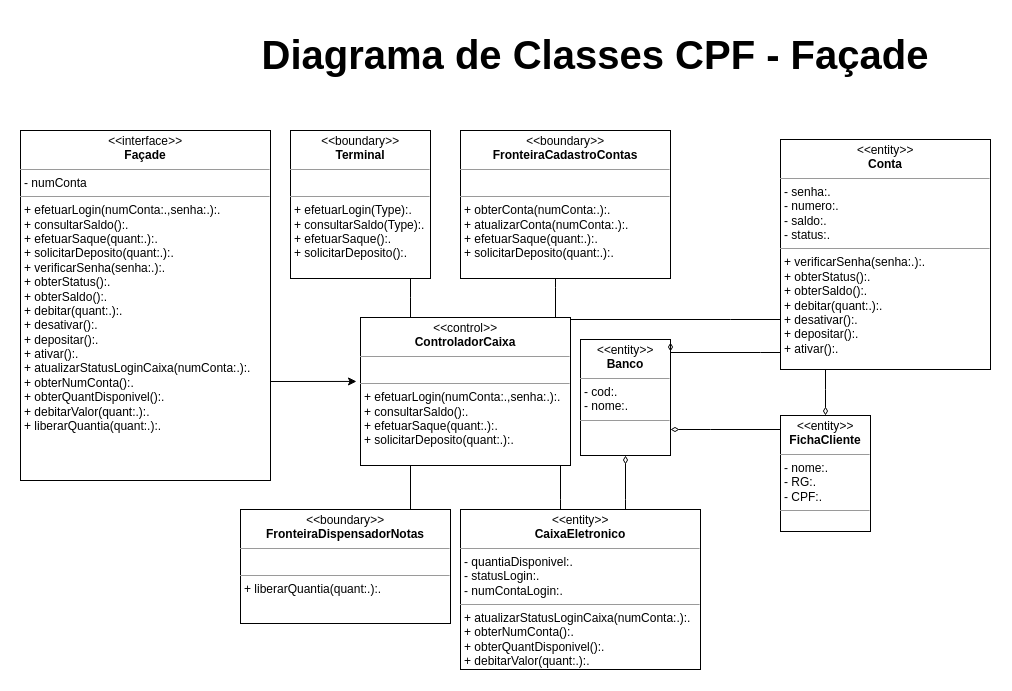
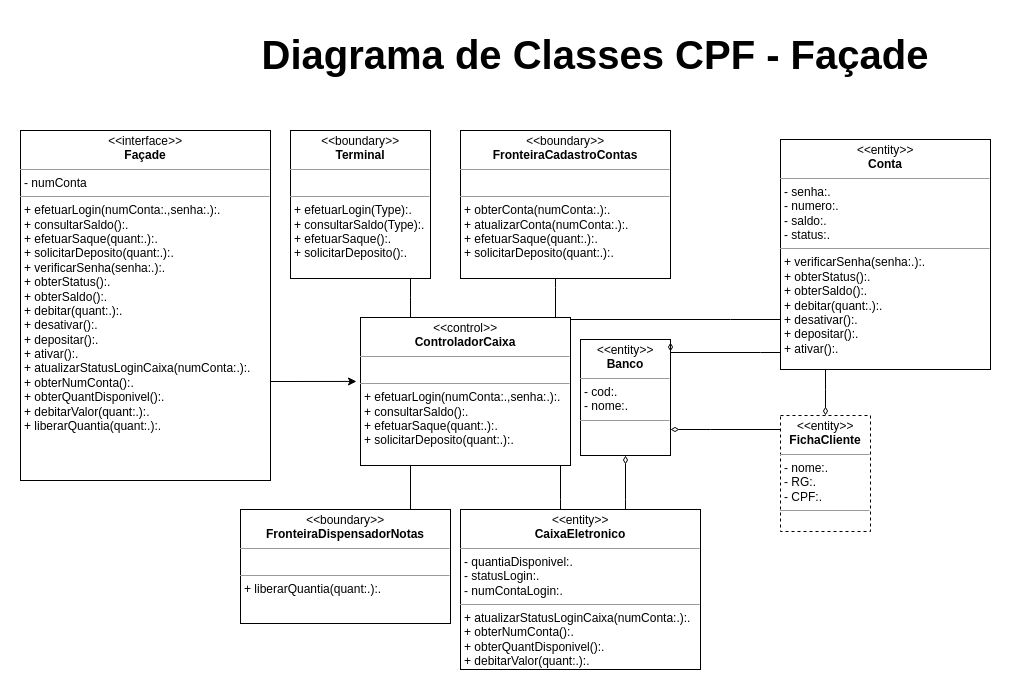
  <mxCell id="0" />
  <mxCell id="1" parent="0" />
  <mxCell id="2" value="" style="edgeStyle=orthogonalEdgeStyle;rounded=0;orthogonalLoop=1;jettySize=auto;html=1;endArrow=none;endFill=0;" parent="1" source="3" target="8" edge="1"><mxGeometry relative="1" as="geometry"><Array as="points"><mxPoint x="410" y="297" /><mxPoint x="410" y="297" /></Array></mxGeometry></mxCell>
  <mxCell id="3" value="&lt;p style=&quot;margin:0px;margin-top:4px;text-align:center;&quot;&gt;&lt;i&gt;&amp;lt;&amp;lt;&lt;/i&gt;boundary&lt;i&gt;&amp;gt;&amp;gt;&lt;/i&gt;&lt;br&gt;&lt;b&gt;Terminal&lt;/b&gt;&lt;/p&gt;&lt;hr size=&quot;1&quot;&gt;&lt;p style=&quot;margin:0px;margin-left:4px;&quot;&gt;&lt;br&gt;&lt;/p&gt;&lt;hr size=&quot;1&quot;&gt;&lt;p style=&quot;margin:0px;margin-left:4px;&quot;&gt;+ efetuarLogin(Type):.&lt;br&gt;+ consultarSaldo(Type):.&lt;/p&gt;&lt;p style=&quot;margin:0px;margin-left:4px;&quot;&gt;+ efetuarSaque():.&lt;/p&gt;&lt;p style=&quot;margin:0px;margin-left:4px;&quot;&gt;+ solicitarDeposito():.&lt;/p&gt;" style="verticalAlign=top;align=left;overflow=fill;fontSize=12;fontFamily=Helvetica;html=1;" parent="1" vertex="1"><mxGeometry x="290" y="130" width="140" height="148" as="geometry" /></mxCell>
  <mxCell id="4" value="" style="edgeStyle=orthogonalEdgeStyle;rounded=0;orthogonalLoop=1;jettySize=auto;html=1;endArrow=none;endFill=0;" parent="1" source="8" target="9" edge="1"><mxGeometry relative="1" as="geometry"><Array as="points"><mxPoint x="555" y="287" /><mxPoint x="555" y="287" /></Array></mxGeometry></mxCell>
  <mxCell id="5" value="" style="edgeStyle=orthogonalEdgeStyle;rounded=0;orthogonalLoop=1;jettySize=auto;html=1;endArrow=none;endFill=0;" parent="1" target="10" edge="1"><mxGeometry relative="1" as="geometry"><mxPoint x="385" y="465" as="sourcePoint" /><Array as="points"><mxPoint x="410" y="465" /></Array></mxGeometry></mxCell>
  <mxCell id="6" value="" style="edgeStyle=orthogonalEdgeStyle;rounded=0;orthogonalLoop=1;jettySize=auto;html=1;endArrow=none;endFill=0;" parent="1" source="8" target="12" edge="1"><mxGeometry relative="1" as="geometry"><Array as="points"><mxPoint x="560" y="499" /><mxPoint x="560" y="499" /></Array></mxGeometry></mxCell>
  <mxCell id="7" value="" style="edgeStyle=orthogonalEdgeStyle;rounded=0;orthogonalLoop=1;jettySize=auto;html=1;endArrow=none;endFill=0;" parent="1" source="8" target="16" edge="1"><mxGeometry relative="1" as="geometry"><Array as="points"><mxPoint x="730" y="319" /><mxPoint x="730" y="319" /></Array></mxGeometry></mxCell>
  <mxCell id="8" value="&lt;p style=&quot;margin:0px;margin-top:4px;text-align:center;&quot;&gt;&lt;i&gt;&amp;lt;&amp;lt;&lt;/i&gt;control&lt;i&gt;&amp;gt;&amp;gt;&lt;/i&gt;&lt;br&gt;&lt;b&gt;ControladorCaixa&lt;/b&gt;&lt;/p&gt;&lt;hr size=&quot;1&quot;&gt;&lt;p style=&quot;margin:0px;margin-left:4px;&quot;&gt;&lt;br&gt;&lt;/p&gt;&lt;hr size=&quot;1&quot;&gt;&lt;p style=&quot;margin:0px;margin-left:4px;&quot;&gt;+ efetuarLogin(numConta:.,senha:.):.&lt;br&gt;+ consultarSaldo():.&lt;/p&gt;&lt;p style=&quot;margin:0px;margin-left:4px;&quot;&gt;+ efetuarSaque(quant:.):.&lt;/p&gt;&lt;p style=&quot;margin:0px;margin-left:4px;&quot;&gt;+ solicitarDeposito(quant:.):.&lt;/p&gt;" style="verticalAlign=top;align=left;overflow=fill;fontSize=12;fontFamily=Helvetica;html=1;" parent="1" vertex="1"><mxGeometry x="360" y="317" width="210" height="148" as="geometry" /></mxCell>
  <mxCell id="9" value="&lt;p style=&quot;margin:0px;margin-top:4px;text-align:center;&quot;&gt;&lt;i&gt;&amp;lt;&amp;lt;&lt;/i&gt;boundary&lt;i&gt;&amp;gt;&amp;gt;&lt;/i&gt;&lt;br&gt;&lt;b&gt;FronteiraCadastroContas&lt;/b&gt;&lt;/p&gt;&lt;hr size=&quot;1&quot;&gt;&lt;p style=&quot;margin:0px;margin-left:4px;&quot;&gt;&lt;br&gt;&lt;/p&gt;&lt;hr size=&quot;1&quot;&gt;&lt;p style=&quot;margin:0px;margin-left:4px;&quot;&gt;+ obterConta(numConta:.):.&lt;br&gt;+ atualizarConta(numConta:.):.&lt;/p&gt;&lt;p style=&quot;margin:0px;margin-left:4px;&quot;&gt;+ efetuarSaque(quant:.):.&lt;/p&gt;&lt;p style=&quot;margin:0px;margin-left:4px;&quot;&gt;+ solicitarDeposito(quant:.):.&lt;/p&gt;" style="verticalAlign=top;align=left;overflow=fill;fontSize=12;fontFamily=Helvetica;html=1;" parent="1" vertex="1"><mxGeometry x="460" y="130" width="210" height="148" as="geometry" /></mxCell>
  <mxCell id="10" value="&lt;p style=&quot;margin:0px;margin-top:4px;text-align:center;&quot;&gt;&lt;i&gt;&amp;lt;&amp;lt;&lt;/i&gt;boundary&lt;i&gt;&amp;gt;&amp;gt;&lt;/i&gt;&lt;br&gt;&lt;b&gt;FronteiraDispensadorNotas&lt;/b&gt;&lt;/p&gt;&lt;hr size=&quot;1&quot;&gt;&lt;p style=&quot;margin:0px;margin-left:4px;&quot;&gt;&lt;br&gt;&lt;/p&gt;&lt;hr size=&quot;1&quot;&gt;&lt;p style=&quot;margin:0px;margin-left:4px;&quot;&gt;+ liberarQuantia(quant:.):.&lt;br&gt;&lt;/p&gt;" style="verticalAlign=top;align=left;overflow=fill;fontSize=12;fontFamily=Helvetica;html=1;" parent="1" vertex="1"><mxGeometry x="240" y="509" width="210" height="114" as="geometry" /></mxCell>
  <mxCell id="11" value="" style="edgeStyle=orthogonalEdgeStyle;rounded=0;orthogonalLoop=1;jettySize=auto;html=1;endArrow=diamondThin;endFill=0;" parent="1" source="12" target="13" edge="1"><mxGeometry relative="1" as="geometry"><Array as="points"><mxPoint x="625" y="499" /><mxPoint x="625" y="499" /></Array></mxGeometry></mxCell>
  <mxCell id="12" value="&lt;p style=&quot;margin:0px;margin-top:4px;text-align:center;&quot;&gt;&lt;i&gt;&amp;lt;&amp;lt;&lt;/i&gt;entity&lt;i&gt;&amp;gt;&amp;gt;&lt;/i&gt;&lt;br&gt;&lt;b&gt;CaixaEletronico&lt;/b&gt;&lt;/p&gt;&lt;hr size=&quot;1&quot;&gt;&lt;p style=&quot;margin:0px;margin-left:4px;&quot;&gt;- quantiaDisponivel:.&lt;/p&gt;&lt;p style=&quot;margin:0px;margin-left:4px;&quot;&gt;- statusLogin:.&lt;/p&gt;&lt;p style=&quot;margin:0px;margin-left:4px;&quot;&gt;- numContaLogin:.&lt;/p&gt;&lt;hr size=&quot;1&quot;&gt;&lt;p style=&quot;margin:0px;margin-left:4px;&quot;&gt;+ atualizarStatusLoginCaixa(numConta:.):.&lt;br&gt;+ obterNumConta():.&lt;/p&gt;&lt;p style=&quot;margin:0px;margin-left:4px;&quot;&gt;+ obterQuantDisponivel():.&lt;/p&gt;&lt;p style=&quot;margin:0px;margin-left:4px;&quot;&gt;+ debitarValor(quant:.):.&lt;/p&gt;" style="verticalAlign=top;align=left;overflow=fill;fontSize=12;fontFamily=Helvetica;html=1;" parent="1" vertex="1"><mxGeometry x="460" y="509" width="240" height="160" as="geometry" /></mxCell>
  <mxCell id="13" value="&lt;p style=&quot;margin:0px;margin-top:4px;text-align:center;&quot;&gt;&lt;i&gt;&amp;lt;&amp;lt;&lt;/i&gt;entity&lt;i&gt;&amp;gt;&amp;gt;&lt;/i&gt;&lt;br&gt;&lt;b&gt;Banco&lt;/b&gt;&lt;/p&gt;&lt;hr size=&quot;1&quot;&gt;&lt;p style=&quot;margin:0px;margin-left:4px;&quot;&gt;- cod:.&lt;/p&gt;&lt;p style=&quot;margin:0px;margin-left:4px;&quot;&gt;- nome:.&lt;br&gt;&lt;/p&gt;&lt;hr size=&quot;1&quot;&gt;&lt;p style=&quot;margin:0px;margin-left:4px;&quot;&gt;&lt;br&gt;&lt;/p&gt;" style="verticalAlign=top;align=left;overflow=fill;fontSize=12;fontFamily=Helvetica;html=1;" parent="1" vertex="1"><mxGeometry x="580" y="339" width="90" height="116" as="geometry" /></mxCell>
  <mxCell id="14" style="edgeStyle=orthogonalEdgeStyle;rounded=0;orthogonalLoop=1;jettySize=auto;html=1;endArrow=diamondThin;endFill=0;entryX=1;entryY=0.026;entryDx=0;entryDy=0;entryPerimeter=0;startArrow=none;startFill=0;jumpSize=6;" parent="1" source="16" target="13" edge="1"><mxGeometry relative="1" as="geometry"><mxPoint x="690" y="359" as="targetPoint" /><Array as="points"><mxPoint x="760" y="352" /><mxPoint x="760" y="352" /></Array></mxGeometry></mxCell>
  <mxCell id="15" value="" style="edgeStyle=orthogonalEdgeStyle;rounded=0;jumpSize=6;orthogonalLoop=1;jettySize=auto;html=1;startArrow=none;startFill=0;endArrow=diamondThin;endFill=0;startSize=0;sourcePerimeterSpacing=0;strokeWidth=1;" parent="1" source="16" target="18" edge="1"><mxGeometry relative="1" as="geometry"><Array as="points"><mxPoint x="825" y="389" /><mxPoint x="825" y="389" /></Array></mxGeometry></mxCell>
  <mxCell id="16" value="&lt;p style=&quot;margin:0px;margin-top:4px;text-align:center;&quot;&gt;&lt;i&gt;&amp;lt;&amp;lt;&lt;/i&gt;entity&lt;i&gt;&amp;gt;&amp;gt;&lt;/i&gt;&lt;br&gt;&lt;b&gt;Conta&lt;/b&gt;&lt;/p&gt;&lt;hr size=&quot;1&quot;&gt;&lt;p style=&quot;margin:0px;margin-left:4px;&quot;&gt;- senha:.&lt;/p&gt;&lt;p style=&quot;margin:0px;margin-left:4px;&quot;&gt;- numero:.&lt;/p&gt;&lt;p style=&quot;margin:0px;margin-left:4px;&quot;&gt;- saldo:.&lt;/p&gt;&lt;p style=&quot;margin:0px;margin-left:4px;&quot;&gt;- status:.&lt;/p&gt;&lt;hr size=&quot;1&quot;&gt;&lt;p style=&quot;margin:0px;margin-left:4px;&quot;&gt;+ verificarSenha(senha:.):.&lt;br&gt;+ obterStatus():.&lt;/p&gt;&lt;p style=&quot;margin:0px;margin-left:4px;&quot;&gt;+ obterSaldo():.&lt;/p&gt;&lt;p style=&quot;margin:0px;margin-left:4px;&quot;&gt;+ debitar(quant:.):.&lt;/p&gt;&lt;p style=&quot;margin:0px;margin-left:4px;&quot;&gt;+ desativar():.&lt;/p&gt;&lt;p style=&quot;margin:0px;margin-left:4px;&quot;&gt;+ depositar():.&lt;/p&gt;&lt;p style=&quot;margin:0px;margin-left:4px;&quot;&gt;+ ativar():.&lt;/p&gt;" style="verticalAlign=top;align=left;overflow=fill;fontSize=12;fontFamily=Helvetica;html=1;" parent="1" vertex="1"><mxGeometry x="780" y="139" width="210" height="230" as="geometry" /></mxCell>
  <mxCell id="17" value="" style="edgeStyle=orthogonalEdgeStyle;rounded=0;jumpSize=6;orthogonalLoop=1;jettySize=auto;html=1;startArrow=none;startFill=0;endArrow=diamondThin;endFill=0;startSize=0;sourcePerimeterSpacing=0;strokeWidth=1;" parent="1" source="18" target="13" edge="1"><mxGeometry relative="1" as="geometry"><Array as="points"><mxPoint x="710" y="429" /><mxPoint x="710" y="429" /></Array></mxGeometry></mxCell>
- <mxCell id="18" value="&lt;p style=&quot;margin:0px;margin-top:4px;text-align:center;&quot;&gt;&lt;i&gt;&amp;lt;&amp;lt;&lt;/i&gt;entity&lt;i&gt;&amp;gt;&amp;gt;&lt;/i&gt;&lt;br&gt;&lt;b&gt;FichaCliente&lt;/b&gt;&lt;/p&gt;&lt;hr size=&quot;1&quot;&gt;&lt;p style=&quot;margin:0px;margin-left:4px;&quot;&gt;- nome:.&lt;/p&gt;&lt;p style=&quot;margin:0px;margin-left:4px;&quot;&gt;- RG:.&lt;br&gt;&lt;/p&gt;&lt;p style=&quot;margin:0px;margin-left:4px;&quot;&gt;- CPF:.&lt;/p&gt;&lt;hr size=&quot;1&quot;&gt;&lt;p style=&quot;margin:0px;margin-left:4px;&quot;&gt;&lt;br&gt;&lt;/p&gt;" style="verticalAlign=top;align=left;overflow=fill;fontSize=12;fontFamily=Helvetica;html=1;" parent="1" vertex="1"><mxGeometry x="780" y="415" width="90" height="116" as="geometry" /></mxCell>
+ <mxCell id="18" value="&lt;p style=&quot;margin:0px;margin-top:4px;text-align:center;&quot;&gt;&lt;i&gt;&amp;lt;&amp;lt;&lt;/i&gt;entity&lt;i&gt;&amp;gt;&amp;gt;&lt;/i&gt;&lt;br&gt;&lt;b&gt;FichaCliente&lt;/b&gt;&lt;/p&gt;&lt;hr size=&quot;1&quot;&gt;&lt;p style=&quot;margin:0px;margin-left:4px;&quot;&gt;- nome:.&lt;/p&gt;&lt;p style=&quot;margin:0px;margin-left:4px;&quot;&gt;- RG:.&lt;br&gt;&lt;/p&gt;&lt;p style=&quot;margin:0px;margin-left:4px;&quot;&gt;- CPF:.&lt;/p&gt;&lt;hr size=&quot;1&quot;&gt;&lt;p style=&quot;margin:0px;margin-left:4px;&quot;&gt;&lt;br&gt;&lt;/p&gt;" style="verticalAlign=top;align=left;overflow=fill;fontSize=12;fontFamily=Helvetica;html=1;dashed=1;" parent="1" vertex="1"><mxGeometry x="780" y="415" width="90" height="116" as="geometry" /></mxCell>
  <mxCell id="19" value="Diagrama de Classes CPF - Façade" style="text;align=center;fontStyle=1;verticalAlign=middle;spacingLeft=3;spacingRight=3;strokeColor=none;rotatable=0;points=[[0,0.5],[1,0.5]];portConstraint=eastwest;fontSize=40;labelBorderColor=none;fillColor=none;strokeWidth=0;" parent="1" vertex="1"><mxGeometry x="250" y="20" width="690" height="60" as="geometry" /></mxCell>
  <mxCell id="20" value="&lt;p style=&quot;margin:0px;margin-top:4px;text-align:center;&quot;&gt;&lt;i&gt;&amp;lt;&amp;lt;&lt;/i&gt;interface&lt;i&gt;&amp;gt;&amp;gt;&lt;/i&gt;&lt;br&gt;&lt;b&gt;Façade&lt;/b&gt;&lt;/p&gt;&lt;hr size=&quot;1&quot;&gt;&lt;p style=&quot;margin:0px;margin-left:4px;&quot;&gt;- numConta&lt;/p&gt;&lt;hr size=&quot;1&quot;&gt;&lt;p style=&quot;margin: 0px 0px 0px 4px;&quot;&gt;+ efetuarLogin(numConta:.,senha:.):.&lt;br&gt;+ consultarSaldo():.&lt;/p&gt;&lt;p style=&quot;margin: 0px 0px 0px 4px;&quot;&gt;+ efetuarSaque(quant:.):.&lt;/p&gt;&lt;p style=&quot;margin: 0px 0px 0px 4px;&quot;&gt;+ solicitarDeposito(quant:.):.&lt;/p&gt;&lt;p style=&quot;margin:0px;margin-left:4px;&quot;&gt;+ verificarSenha(senha:.):.&lt;br&gt;+ obterStatus():.&lt;/p&gt;&lt;p style=&quot;margin:0px;margin-left:4px;&quot;&gt;+ obterSaldo():.&lt;/p&gt;&lt;p style=&quot;margin:0px;margin-left:4px;&quot;&gt;+ debitar(quant:.):.&lt;/p&gt;&lt;p style=&quot;margin:0px;margin-left:4px;&quot;&gt;+ desativar():.&lt;/p&gt;&lt;p style=&quot;margin:0px;margin-left:4px;&quot;&gt;+ depositar():.&lt;/p&gt;&lt;p style=&quot;margin:0px;margin-left:4px;&quot;&gt;+ ativar():.&lt;/p&gt;&lt;p style=&quot;margin: 0px 0px 0px 4px;&quot;&gt;+ atualizarStatusLoginCaixa(numConta:.):.&lt;br&gt;+ obterNumConta():.&lt;/p&gt;&lt;p style=&quot;margin: 0px 0px 0px 4px;&quot;&gt;+ obterQuantDisponivel():.&lt;/p&gt;&lt;p style=&quot;margin: 0px 0px 0px 4px;&quot;&gt;+ debitarValor(quant:.):.&lt;/p&gt;&lt;p style=&quot;margin: 0px 0px 0px 4px;&quot;&gt;+ liberarQuantia(quant:.):.&lt;br&gt;&lt;/p&gt;" style="verticalAlign=top;align=left;overflow=fill;fontSize=12;fontFamily=Helvetica;html=1;" parent="1" vertex="1"><mxGeometry x="20" y="130" width="250" height="350" as="geometry" /></mxCell>
  <mxCell id="21" value="" style="endArrow=classic;html=1;rounded=0;entryX=-0.019;entryY=0.432;entryDx=0;entryDy=0;entryPerimeter=0;" parent="1" target="8" edge="1"><mxGeometry width="50" height="50" relative="1" as="geometry"><mxPoint x="270" y="381" as="sourcePoint" /><mxPoint x="310" y="330" as="targetPoint" /></mxGeometry></mxCell>
